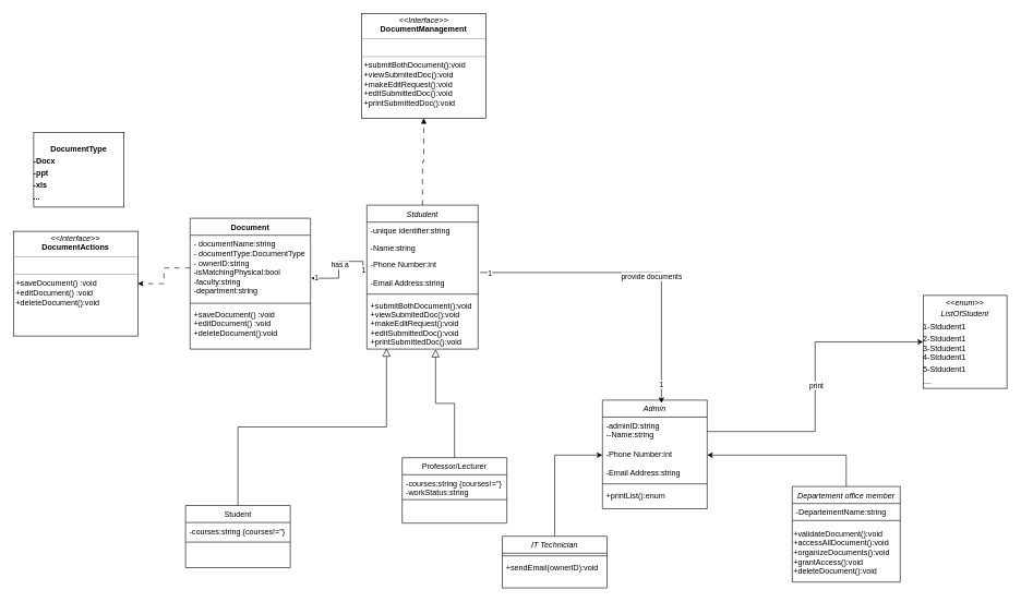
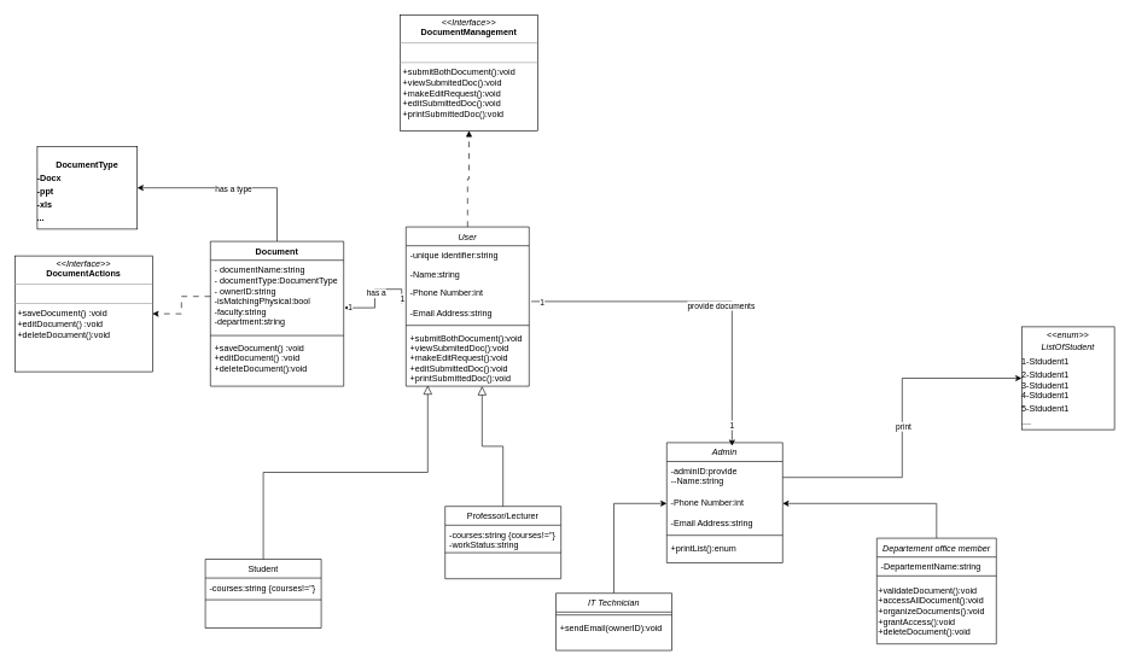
  <mxCell id="0" />
  <mxCell id="1" parent="0" />
  <mxCell id="2" value="Student" style="swimlane;fontStyle=0;align=center;verticalAlign=top;childLayout=stackLayout;horizontal=1;startSize=26;horizontalStack=0;resizeParent=1;resizeLast=0;collapsible=1;marginBottom=0;rounded=0;shadow=0;strokeWidth=1;" parent="1" vertex="1"><mxGeometry x="283" y="772" width="160" height="95" as="geometry"><mxRectangle x="-440" y="850" width="160" height="26" as="alternateBounds" /></mxGeometry></mxCell>
  <mxCell id="3" value="-courses:string {courses!=&quot;}" style="text;align=left;verticalAlign=top;spacingLeft=4;spacingRight=4;overflow=hidden;rotatable=0;points=[[0,0.5],[1,0.5]];portConstraint=eastwest;" parent="2" vertex="1"><mxGeometry y="26" width="160" height="26" as="geometry" /></mxCell>
  <mxCell id="4" value="" style="line;html=1;strokeWidth=1;align=left;verticalAlign=middle;spacingTop=-1;spacingLeft=3;spacingRight=3;rotatable=0;labelPosition=right;points=[];portConstraint=eastwest;" parent="2" vertex="1"><mxGeometry y="52" width="160" height="8" as="geometry" /></mxCell>
  <mxCell id="5" value="" style="endArrow=block;endSize=10;endFill=0;shadow=0;strokeWidth=1;rounded=0;edgeStyle=elbowEdgeStyle;elbow=vertical;entryX=0.412;entryY=1.039;entryDx=0;entryDy=0;entryPerimeter=0;" parent="1" edge="1" source="2"><mxGeometry width="160" relative="1" as="geometry"><mxPoint x="340" y="813" as="sourcePoint" /><mxPoint x="590.04" y="531.964" as="targetPoint" /></mxGeometry></mxCell>
  <mxCell id="6" value="Professor/Lecturer" style="swimlane;fontStyle=0;align=center;verticalAlign=top;childLayout=stackLayout;horizontal=1;startSize=26;horizontalStack=0;resizeParent=1;resizeLast=0;collapsible=1;marginBottom=0;rounded=0;shadow=0;strokeWidth=1;" parent="1" vertex="1"><mxGeometry x="614" y="699" width="160" height="100" as="geometry"><mxRectangle x="-220" y="864" width="170" height="26" as="alternateBounds" /></mxGeometry></mxCell>
  <mxCell id="7" value="-courses:string {courses!=&quot;}&#10;-workStatus:string" style="text;align=left;verticalAlign=top;spacingLeft=4;spacingRight=4;overflow=hidden;rotatable=0;points=[[0,0.5],[1,0.5]];portConstraint=eastwest;" parent="6" vertex="1"><mxGeometry y="26" width="160" height="34" as="geometry" /></mxCell>
  <mxCell id="8" value="" style="line;html=1;strokeWidth=1;align=left;verticalAlign=middle;spacingTop=-1;spacingLeft=3;spacingRight=3;rotatable=0;labelPosition=right;points=[];portConstraint=eastwest;" parent="6" vertex="1"><mxGeometry y="60" width="160" height="8" as="geometry" /></mxCell>
  <mxCell id="9" value="" style="endArrow=block;endSize=10;endFill=0;shadow=0;strokeWidth=1;rounded=0;edgeStyle=elbowEdgeStyle;elbow=vertical;entryX=0.618;entryY=1.053;entryDx=0;entryDy=0;entryPerimeter=0;exitX=0.5;exitY=0;exitDx=0;exitDy=0;" parent="1" target="46" edge="1" source="6"><mxGeometry width="160" relative="1" as="geometry"><mxPoint x="628.03" y="765.02" as="sourcePoint" /><mxPoint x="631.98" y="532.996" as="targetPoint" /></mxGeometry></mxCell>
  <mxCell id="10" value="" style="edgeStyle=orthogonalEdgeStyle;rounded=0;orthogonalLoop=1;jettySize=auto;html=1;startArrow=classic;startFill=1;endArrow=none;endFill=0;exitX=0;exitY=0.5;exitDx=0;exitDy=0;" parent="1" source="31" target="11" edge="1"><mxGeometry relative="1" as="geometry"><mxPoint x="1300" y="-11" as="sourcePoint" /></mxGeometry></mxCell>
  <mxCell id="11" value="IT Technician" style="swimlane;fontStyle=2;align=center;verticalAlign=top;childLayout=stackLayout;horizontal=1;startSize=26;horizontalStack=0;resizeParent=1;resizeLast=0;collapsible=1;marginBottom=0;rounded=0;shadow=0;strokeWidth=1;" parent="1" vertex="1"><mxGeometry x="767" y="819" width="160" height="79" as="geometry"><mxRectangle x="90" y="890" width="160" height="26" as="alternateBounds" /></mxGeometry></mxCell>
  <mxCell id="12" value="" style="line;html=1;strokeWidth=1;align=left;verticalAlign=middle;spacingTop=-1;spacingLeft=3;spacingRight=3;rotatable=0;labelPosition=right;points=[];portConstraint=eastwest;" parent="11" vertex="1"><mxGeometry y="26" width="160" height="8" as="geometry" /></mxCell>
  <mxCell id="13" value="+sendEmail(ownerID):void" style="text;align=left;verticalAlign=top;spacingLeft=4;spacingRight=4;overflow=hidden;rotatable=0;points=[[0,0.5],[1,0.5]];portConstraint=eastwest;" parent="11" vertex="1"><mxGeometry y="34" width="160" height="36" as="geometry" /></mxCell>
  <mxCell id="14" style="edgeStyle=orthogonalEdgeStyle;rounded=0;orthogonalLoop=1;jettySize=auto;html=1;exitX=0.5;exitY=0;exitDx=0;exitDy=0;entryX=1;entryY=0.5;entryDx=0;entryDy=0;" parent="1" source="15" target="31" edge="1"><mxGeometry relative="1" as="geometry"><mxPoint x="1290" y="-7" as="targetPoint" /></mxGeometry></mxCell>
  <mxCell id="15" value="Departement office member" style="swimlane;fontStyle=2;align=center;verticalAlign=top;childLayout=stackLayout;horizontal=1;startSize=26;horizontalStack=0;resizeParent=1;resizeLast=0;collapsible=1;marginBottom=0;rounded=0;shadow=0;strokeWidth=1;" parent="1" vertex="1"><mxGeometry x="1210" y="743" width="165" height="146" as="geometry"><mxRectangle x="480" y="890" width="160" height="26" as="alternateBounds" /></mxGeometry></mxCell>
  <mxCell id="16" value="-DepartementName:string" style="text;align=left;verticalAlign=top;spacingLeft=4;spacingRight=4;overflow=hidden;rotatable=0;points=[[0,0.5],[1,0.5]];portConstraint=eastwest;rounded=0;shadow=0;html=0;" parent="15" vertex="1"><mxGeometry y="26" width="165" height="22" as="geometry" /></mxCell>
  <mxCell id="17" value="" style="line;html=1;strokeWidth=1;align=left;verticalAlign=middle;spacingTop=-1;spacingLeft=3;spacingRight=3;rotatable=0;labelPosition=right;points=[];portConstraint=eastwest;" parent="15" vertex="1"><mxGeometry y="48" width="165" height="8" as="geometry" /></mxCell>
  <mxCell id="18" value="+validateDocument():void&lt;br style=&quot;padding: 0px; margin: 0px;&quot;&gt;&lt;span style=&quot;&quot;&gt;+accessAllDocument():void&lt;/span&gt;&lt;br style=&quot;padding: 0px; margin: 0px;&quot;&gt;&lt;span style=&quot;&quot;&gt;+organizeDocuments():void&lt;/span&gt;&lt;br style=&quot;padding: 0px; margin: 0px;&quot;&gt;&lt;span style=&quot;&quot;&gt;+grantAccess():void&lt;br&gt;+deleteDocument():void&lt;br&gt;&lt;/span&gt;" style="text;html=1;align=left;verticalAlign=middle;resizable=0;points=[];autosize=1;strokeColor=none;fillColor=none;" parent="15" vertex="1"><mxGeometry y="56" width="165" height="90" as="geometry" /></mxCell>
+ <mxCell id="19" style="edgeStyle=orthogonalEdgeStyle;rounded=0;orthogonalLoop=1;jettySize=auto;html=1;exitX=0.5;exitY=0;exitDx=0;exitDy=0;entryX=1;entryY=0.5;entryDx=0;entryDy=0;" parent="1" source="21" target="52" edge="1"><mxGeometry relative="1" as="geometry" /></mxCell>
+ <mxCell id="20" value="has a type" style="edgeLabel;html=1;align=center;verticalAlign=middle;resizable=0;points=[];" parent="19" vertex="1" connectable="0"><mxGeometry x="0.011" y="1" relative="1" as="geometry"><mxPoint as="offset" /></mxGeometry></mxCell>
  <mxCell id="21" value="Document" style="swimlane;fontStyle=1;align=center;verticalAlign=top;childLayout=stackLayout;horizontal=1;startSize=26;horizontalStack=0;resizeParent=1;resizeParentMax=0;resizeLast=0;collapsible=1;marginBottom=0;whiteSpace=wrap;html=1;" parent="1" vertex="1"><mxGeometry x="290" y="333" width="184" height="200" as="geometry"><mxRectangle x="-420" y="610" width="100" height="30" as="alternateBounds" /></mxGeometry></mxCell>
  <mxCell id="22" value="- documentName:string&lt;br&gt;- documentType:DocumentType&lt;br&gt;- ownerID:string&lt;br&gt;-isMatchingPhysical:bool&lt;br&gt;-faculty:string&lt;br&gt;-department:string" style="text;strokeColor=none;fillColor=none;align=left;verticalAlign=top;spacingLeft=4;spacingRight=4;overflow=hidden;rotatable=0;points=[[0,0.5],[1,0.5]];portConstraint=eastwest;whiteSpace=wrap;html=1;" parent="21" vertex="1"><mxGeometry y="26" width="184" height="100" as="geometry" /></mxCell>
  <mxCell id="23" value="" style="line;strokeWidth=1;fillColor=none;align=left;verticalAlign=middle;spacingTop=-1;spacingLeft=3;spacingRight=3;rotatable=0;labelPosition=right;points=[];portConstraint=eastwest;strokeColor=inherit;" parent="21" vertex="1"><mxGeometry y="126" width="184" height="8" as="geometry" /></mxCell>
  <mxCell id="24" value="+saveDocument() :void&amp;nbsp; +editDocument() :void&lt;br&gt;+deleteDocument():void" style="text;strokeColor=none;fillColor=none;align=left;verticalAlign=top;spacingLeft=4;spacingRight=4;overflow=hidden;rotatable=0;points=[[0,0.5],[1,0.5]];portConstraint=eastwest;whiteSpace=wrap;html=1;" parent="21" vertex="1"><mxGeometry y="134" width="184" height="66" as="geometry" /></mxCell>
  <mxCell id="25" style="edgeStyle=orthogonalEdgeStyle;rounded=0;orthogonalLoop=1;jettySize=auto;html=1;exitX=-0.035;exitY=0;exitDx=0;exitDy=0;entryX=1.005;entryY=0.657;entryDx=0;entryDy=0;entryPerimeter=0;exitPerimeter=0;" parent="1" source="44" target="22" edge="1"><mxGeometry relative="1" as="geometry"><mxPoint x="520" y="522" as="sourcePoint" /></mxGeometry></mxCell>
  <mxCell id="26" value="1" style="edgeLabel;html=1;align=center;verticalAlign=middle;resizable=0;points=[];" parent="25" vertex="1" connectable="0"><mxGeometry x="-0.865" relative="1" as="geometry"><mxPoint as="offset" /></mxGeometry></mxCell>
  <mxCell id="27" value="1" style="edgeLabel;html=1;align=center;verticalAlign=middle;resizable=0;points=[];" parent="25" vertex="1" connectable="0"><mxGeometry x="0.869" relative="1" as="geometry"><mxPoint as="offset" /></mxGeometry></mxCell>
  <mxCell id="28" value="has a" style="edgeLabel;html=1;align=center;verticalAlign=middle;resizable=0;points=[];" parent="25" vertex="1" connectable="0"><mxGeometry x="0.016" y="1" relative="1" as="geometry"><mxPoint as="offset" /></mxGeometry></mxCell>
  <mxCell id="29" value="Admin" style="swimlane;fontStyle=2;align=center;verticalAlign=top;childLayout=stackLayout;horizontal=1;startSize=26;horizontalStack=0;resizeParent=1;resizeLast=0;collapsible=1;marginBottom=0;rounded=0;shadow=0;strokeWidth=1;" parent="1" vertex="1"><mxGeometry x="920" y="611" width="160" height="166" as="geometry"><mxRectangle x="254" y="830" width="160" height="26" as="alternateBounds" /></mxGeometry></mxCell>
- <mxCell id="30" value="-adminID:string&lt;br&gt;--Name:string" style="text;strokeColor=none;fillColor=none;align=left;verticalAlign=top;spacingLeft=4;spacingRight=4;overflow=hidden;rotatable=0;points=[[0,0.5],[1,0.5]];portConstraint=eastwest;whiteSpace=wrap;html=1;" parent="29" vertex="1"><mxGeometry y="26" width="160" height="44" as="geometry" /></mxCell>
+ <mxCell id="30" value="-adminID:provide&lt;br&gt;--Name:string" style="text;strokeColor=none;fillColor=none;align=left;verticalAlign=top;spacingLeft=4;spacingRight=4;overflow=hidden;rotatable=0;points=[[0,0.5],[1,0.5]];portConstraint=eastwest;whiteSpace=wrap;html=1;" parent="29" vertex="1"><mxGeometry y="26" width="160" height="44" as="geometry" /></mxCell>
  <mxCell id="31" value="-Phone Number:int" style="text;align=left;verticalAlign=top;spacingLeft=4;spacingRight=4;overflow=hidden;rotatable=0;points=[[0,0.5],[1,0.5]];portConstraint=eastwest;rounded=0;shadow=0;html=0;" parent="29" vertex="1"><mxGeometry y="70" width="160" height="28" as="geometry" /></mxCell>
  <mxCell id="32" value="-Email Address:string" style="text;align=left;verticalAlign=top;spacingLeft=4;spacingRight=4;overflow=hidden;rotatable=0;points=[[0,0.5],[1,0.5]];portConstraint=eastwest;rounded=0;shadow=0;html=0;" parent="29" vertex="1"><mxGeometry y="98" width="160" height="26" as="geometry" /></mxCell>
  <mxCell id="33" value="" style="line;html=1;strokeWidth=1;align=left;verticalAlign=middle;spacingTop=-1;spacingLeft=3;spacingRight=3;rotatable=0;labelPosition=right;points=[];portConstraint=eastwest;" parent="29" vertex="1"><mxGeometry y="124" width="160" height="8" as="geometry" /></mxCell>
  <mxCell id="34" value="+printList():enum" style="text;align=left;verticalAlign=top;spacingLeft=4;spacingRight=4;overflow=hidden;rotatable=0;points=[[0,0.5],[1,0.5]];portConstraint=eastwest;" parent="29" vertex="1"><mxGeometry y="132" width="160" height="26" as="geometry" /></mxCell>
  <mxCell id="35" style="edgeStyle=orthogonalEdgeStyle;rounded=0;orthogonalLoop=1;jettySize=auto;html=1;exitX=1.018;exitY=-0.115;exitDx=0;exitDy=0;entryX=0.563;entryY=0.027;entryDx=0;entryDy=0;entryPerimeter=0;exitPerimeter=0;" parent="1" source="44" target="29" edge="1"><mxGeometry relative="1" as="geometry"><mxPoint x="680" y="522" as="sourcePoint" /></mxGeometry></mxCell>
  <mxCell id="36" value="1" style="edgeLabel;html=1;align=center;verticalAlign=middle;resizable=0;points=[];" parent="35" vertex="1" connectable="0"><mxGeometry x="-0.941" y="-1" relative="1" as="geometry"><mxPoint as="offset" /></mxGeometry></mxCell>
  <mxCell id="37" value="provide documents" style="edgeLabel;html=1;align=center;verticalAlign=middle;resizable=0;points=[];" parent="35" vertex="1" connectable="0"><mxGeometry x="0.095" y="-5" relative="1" as="geometry"><mxPoint as="offset" /></mxGeometry></mxCell>
  <mxCell id="38" value="1" style="edgeLabel;html=1;align=center;verticalAlign=middle;resizable=0;points=[];" parent="35" vertex="1" connectable="0"><mxGeometry x="0.881" y="-1" relative="1" as="geometry"><mxPoint as="offset" /></mxGeometry></mxCell>
  <mxCell id="39" style="edgeStyle=orthogonalEdgeStyle;rounded=0;orthogonalLoop=1;jettySize=auto;html=1;exitX=0.5;exitY=0;exitDx=0;exitDy=0;endArrow=block;endFill=1;dashed=1;dashPattern=8 8;entryX=0.5;entryY=1;entryDx=0;entryDy=0;" edge="1" parent="1" source="40" target="53"><mxGeometry relative="1" as="geometry"><mxPoint x="645" y="178" as="targetPoint" /></mxGeometry></mxCell>
- <mxCell id="40" value="Stdudent" style="swimlane;fontStyle=2;align=center;verticalAlign=top;childLayout=stackLayout;horizontal=1;startSize=26;horizontalStack=0;resizeParent=1;resizeLast=0;collapsible=1;marginBottom=0;rounded=0;shadow=0;strokeWidth=1;" parent="1" vertex="1"><mxGeometry x="560" y="313" width="170" height="220" as="geometry"><mxRectangle x="-210" y="700" width="160" height="26" as="alternateBounds" /></mxGeometry></mxCell>
+ <mxCell id="40" value="User" style="swimlane;fontStyle=2;align=center;verticalAlign=top;childLayout=stackLayout;horizontal=1;startSize=26;horizontalStack=0;resizeParent=1;resizeLast=0;collapsible=1;marginBottom=0;rounded=0;shadow=0;strokeWidth=1;" parent="1" vertex="1"><mxGeometry x="560" y="313" width="170" height="220" as="geometry"><mxRectangle x="-210" y="700" width="160" height="26" as="alternateBounds" /></mxGeometry></mxCell>
  <mxCell id="41" value="-unique identifier:string" style="text;strokeColor=none;fillColor=none;align=left;verticalAlign=top;spacingLeft=4;spacingRight=4;overflow=hidden;rotatable=0;points=[[0,0.5],[1,0.5]];portConstraint=eastwest;whiteSpace=wrap;html=1;" parent="40" vertex="1"><mxGeometry y="26" width="170" height="26" as="geometry" /></mxCell>
  <mxCell id="42" value="-Name:string" style="text;align=left;verticalAlign=top;spacingLeft=4;spacingRight=4;overflow=hidden;rotatable=0;points=[[0,0.5],[1,0.5]];portConstraint=eastwest;" parent="40" vertex="1"><mxGeometry y="52" width="170" height="26" as="geometry" /></mxCell>
  <mxCell id="43" value="-Phone Number:int" style="text;align=left;verticalAlign=top;spacingLeft=4;spacingRight=4;overflow=hidden;rotatable=0;points=[[0,0.5],[1,0.5]];portConstraint=eastwest;rounded=0;shadow=0;html=0;" parent="40" vertex="1"><mxGeometry y="78" width="170" height="28" as="geometry" /></mxCell>
  <mxCell id="44" value="-Email Address:string" style="text;align=left;verticalAlign=top;spacingLeft=4;spacingRight=4;overflow=hidden;rotatable=0;points=[[0,0.5],[1,0.5]];portConstraint=eastwest;rounded=0;shadow=0;html=0;" parent="40" vertex="1"><mxGeometry y="106" width="170" height="26" as="geometry" /></mxCell>
  <mxCell id="45" value="" style="line;html=1;strokeWidth=1;align=left;verticalAlign=middle;spacingTop=-1;spacingLeft=3;spacingRight=3;rotatable=0;labelPosition=right;points=[];portConstraint=eastwest;" parent="40" vertex="1"><mxGeometry y="132" width="170" height="8" as="geometry" /></mxCell>
  <mxCell id="46" value="+submitBothDocument():void&#10;+viewSubmitedDoc():void&#10;+makeEditRequest():void&#10;+editSubmittedDoc():void&#10;+printSubmittedDoc():void" style="text;align=left;verticalAlign=top;spacingLeft=4;spacingRight=4;overflow=hidden;rotatable=0;points=[[0,0.5],[1,0.5]];portConstraint=eastwest;" parent="40" vertex="1"><mxGeometry y="140" width="170" height="76" as="geometry" /></mxCell>
  <mxCell id="47" value="&lt;p style=&quot;margin:0px;margin-top:4px;text-align:center;&quot;&gt;&lt;i&gt;&amp;lt;&amp;lt;Interface&amp;gt;&amp;gt;&lt;/i&gt;&lt;br&gt;&lt;b&gt;DocumentActions&lt;/b&gt;&lt;/p&gt;&lt;hr size=&quot;1&quot;&gt;&lt;p style=&quot;margin:0px;margin-left:4px;&quot;&gt;&lt;br&gt;&lt;/p&gt;&lt;hr size=&quot;1&quot;&gt;&lt;p style=&quot;margin:0px;margin-left:4px;&quot;&gt;+saveDocument() :void&amp;nbsp;&lt;/p&gt;&lt;p style=&quot;margin:0px;margin-left:4px;&quot;&gt;+editDocument() :void&amp;nbsp;&lt;br&gt;&lt;/p&gt;&lt;p style=&quot;margin:0px;margin-left:4px;&quot;&gt;+deleteDocument():void&lt;/p&gt;" style="verticalAlign=top;align=left;overflow=fill;fontSize=12;fontFamily=Helvetica;html=1;whiteSpace=wrap;" parent="1" vertex="1"><mxGeometry x="20" y="353" width="190" height="160" as="geometry" /></mxCell>
  <mxCell id="48" style="edgeStyle=orthogonalEdgeStyle;rounded=0;orthogonalLoop=1;jettySize=auto;html=1;exitX=0;exitY=0.5;exitDx=0;exitDy=0;dashed=1;dashPattern=8 8;" parent="1" source="22" target="47" edge="1"><mxGeometry relative="1" as="geometry"><mxPoint x="220" y="443" as="targetPoint" /></mxGeometry></mxCell>
  <mxCell id="49" value="&lt;p style=&quot;margin:0px;margin-top:4px;text-align:center;&quot;&gt;&lt;i&gt;&amp;lt;&amp;lt;enum&amp;gt;&amp;gt;&lt;/i&gt;&lt;/p&gt;&lt;p style=&quot;margin:0px;margin-top:4px;text-align:center;&quot;&gt;&lt;i&gt;ListOfStudent&lt;/i&gt;&lt;/p&gt;&lt;p style=&quot;text-align: justify; margin: 4px 0px 0px;&quot;&gt;1-Stdudent1&lt;/p&gt;&lt;p style=&quot;text-align: justify; margin: 4px 0px 0px;&quot;&gt;2-Stdudent1&lt;br&gt;&lt;/p&gt;3-Stdudent1&lt;br&gt;4-Stdudent1&lt;br&gt;&lt;p style=&quot;text-align: justify; margin: 4px 0px 0px;&quot;&gt;5-Stdudent1&lt;br&gt;&lt;/p&gt;&lt;p style=&quot;text-align: justify; margin: 4px 0px 0px;&quot;&gt;....&lt;/p&gt;" style="verticalAlign=top;align=left;overflow=fill;fontSize=12;fontFamily=Helvetica;html=1;whiteSpace=wrap;" parent="1" vertex="1"><mxGeometry x="1410" y="451" width="128" height="142" as="geometry" /></mxCell>
  <mxCell id="50" style="edgeStyle=orthogonalEdgeStyle;rounded=0;orthogonalLoop=1;jettySize=auto;html=1;exitX=1;exitY=0.5;exitDx=0;exitDy=0;entryX=0;entryY=0.5;entryDx=0;entryDy=0;" parent="1" source="30" target="49" edge="1"><mxGeometry relative="1" as="geometry" /></mxCell>
  <mxCell id="51" value="print" style="edgeLabel;html=1;align=center;verticalAlign=middle;resizable=0;points=[];" parent="50" vertex="1" connectable="0"><mxGeometry x="0.011" y="-1" relative="1" as="geometry"><mxPoint as="offset" /></mxGeometry></mxCell>
  <mxCell id="52" value="&lt;p style=&quot;margin:0px;margin-top:4px;text-align:center;&quot;&gt;&lt;br&gt;&lt;b&gt;DocumentType&lt;/b&gt;&lt;/p&gt;&lt;p style=&quot;text-align: justify; margin: 4px 0px 0px;&quot;&gt;&lt;b&gt;-Docx&lt;/b&gt;&lt;/p&gt;&lt;p style=&quot;text-align: justify; margin: 4px 0px 0px;&quot;&gt;&lt;b&gt;-ppt&lt;/b&gt;&lt;/p&gt;&lt;p style=&quot;text-align: justify; margin: 4px 0px 0px;&quot;&gt;&lt;b&gt;-xls&lt;/b&gt;&lt;/p&gt;&lt;p style=&quot;text-align: justify; margin: 4px 0px 0px;&quot;&gt;&lt;b&gt;...&lt;/b&gt;&lt;/p&gt;" style="verticalAlign=top;align=left;overflow=fill;fontSize=12;fontFamily=Helvetica;html=1;whiteSpace=wrap;" parent="1" vertex="1"><mxGeometry x="51" y="202" width="138" height="114" as="geometry" /></mxCell>
  <mxCell id="53" value="&lt;p style=&quot;margin:0px;margin-top:4px;text-align:center;&quot;&gt;&lt;i&gt;&amp;lt;&amp;lt;Interface&amp;gt;&amp;gt;&lt;/i&gt;&lt;br&gt;&lt;b&gt;DocumentManagement&lt;/b&gt;&lt;/p&gt;&lt;hr size=&quot;1&quot;&gt;&lt;p style=&quot;margin:0px;margin-left:4px;&quot;&gt;&lt;br&gt;&lt;/p&gt;&lt;hr size=&quot;1&quot;&gt;&lt;p style=&quot;margin:0px;margin-left:4px;&quot;&gt;+submitBothDocument():void&lt;br style=&quot;padding: 0px; margin: 0px;&quot;&gt;&lt;span style=&quot;&quot;&gt;+viewSubmitedDoc():void&lt;/span&gt;&lt;br style=&quot;padding: 0px; margin: 0px;&quot;&gt;&lt;span style=&quot;&quot;&gt;+makeEditRequest():void&lt;/span&gt;&lt;br style=&quot;padding: 0px; margin: 0px;&quot;&gt;&lt;span style=&quot;&quot;&gt;+editSubmittedDoc():void&lt;/span&gt;&lt;br style=&quot;padding: 0px; margin: 0px;&quot;&gt;&lt;span style=&quot;&quot;&gt;+printSubmittedDoc():void&lt;/span&gt;&lt;br&gt;&lt;/p&gt;" style="verticalAlign=top;align=left;overflow=fill;fontSize=12;fontFamily=Helvetica;html=1;whiteSpace=wrap;" vertex="1" parent="1"><mxGeometry x="552" y="20" width="190" height="160" as="geometry" /></mxCell>
